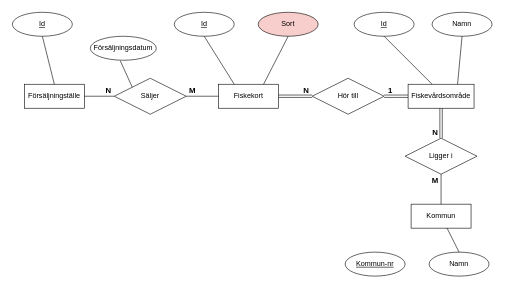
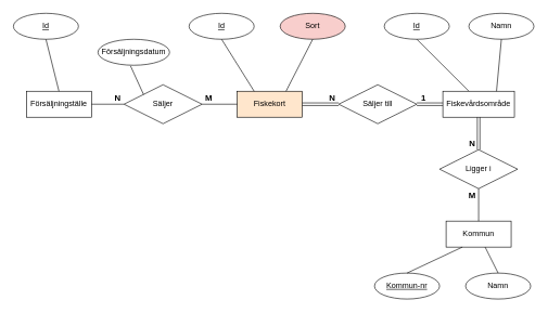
  <mxCell id="0" />
  <mxCell id="1" parent="0" />
  <mxCell id="2" value="Försäljningställe" style="whiteSpace=wrap;html=1;align=center;" vertex="1" parent="1"><mxGeometry x="40" y="140" width="100" height="40" as="geometry" /></mxCell>
  <mxCell id="3" value="Säljer" style="shape=rhombus;perimeter=rhombusPerimeter;whiteSpace=wrap;html=1;align=center;" vertex="1" parent="1"><mxGeometry x="190" y="130" width="120" height="60" as="geometry" /></mxCell>
- <mxCell id="4" value="Fiskekort" style="whiteSpace=wrap;html=1;align=center;" vertex="1" parent="1"><mxGeometry x="364" y="140" width="100" height="40" as="geometry" /></mxCell>
+ <mxCell id="4" value="Fiskekort" style="whiteSpace=wrap;html=1;align=center;fillColor=#ffe6cc;" vertex="1" parent="1"><mxGeometry x="364" y="140" width="100" height="40" as="geometry" /></mxCell>
  <mxCell id="5" value="Fiskevårdsområde" style="whiteSpace=wrap;html=1;align=center;" vertex="1" parent="1"><mxGeometry x="680" y="140" width="110" height="40" as="geometry" /></mxCell>
  <mxCell id="6" value="" style="edgeStyle=orthogonalEdgeStyle;shape=link;rounded=0;orthogonalLoop=1;jettySize=auto;html=1;" edge="1" parent="1" source="8" target="4"><mxGeometry relative="1" as="geometry" /></mxCell>
  <mxCell id="7" value="" style="edgeStyle=orthogonalEdgeStyle;shape=link;rounded=0;orthogonalLoop=1;jettySize=auto;html=1;" edge="1" parent="1" source="8" target="5"><mxGeometry relative="1" as="geometry" /></mxCell>
- <mxCell id="8" value="Hör till" style="shape=rhombus;perimeter=rhombusPerimeter;whiteSpace=wrap;html=1;align=center;" vertex="1" parent="1"><mxGeometry x="520" y="130" width="120" height="60" as="geometry" /></mxCell>
+ <mxCell id="8" value="Säljer till" style="shape=rhombus;perimeter=rhombusPerimeter;whiteSpace=wrap;html=1;align=center;" vertex="1" parent="1"><mxGeometry x="520" y="130" width="120" height="60" as="geometry" /></mxCell>
  <mxCell id="9" value="Kommun" style="whiteSpace=wrap;html=1;align=center;" vertex="1" parent="1"><mxGeometry x="685" y="340" width="100" height="40" as="geometry" /></mxCell>
  <mxCell id="10" value="" style="edgeStyle=orthogonalEdgeStyle;shape=link;rounded=0;orthogonalLoop=1;jettySize=auto;html=1;fontSize=13;" edge="1" parent="1" source="11" target="5"><mxGeometry relative="1" as="geometry" /></mxCell>
  <mxCell id="11" value="Ligger i" style="shape=rhombus;perimeter=rhombusPerimeter;whiteSpace=wrap;html=1;align=center;" vertex="1" parent="1"><mxGeometry x="675" y="230" width="120" height="60" as="geometry" /></mxCell>
  <mxCell id="12" value="Id" style="ellipse;whiteSpace=wrap;html=1;align=center;fontStyle=4;" vertex="1" parent="1"><mxGeometry x="20" y="20" width="100" height="40" as="geometry" /></mxCell>
  <mxCell id="13" value="Försäljningsdatum" style="ellipse;whiteSpace=wrap;html=1;align=center;" vertex="1" parent="1"><mxGeometry x="150" y="60" width="110" height="40" as="geometry" /></mxCell>
  <mxCell id="14" value="Sort" style="ellipse;whiteSpace=wrap;html=1;align=center;fillColor=#f8cecc;" vertex="1" parent="1"><mxGeometry x="430" y="20" width="100" height="40" as="geometry" /></mxCell>
  <mxCell id="15" value="Id" style="ellipse;whiteSpace=wrap;html=1;align=center;fontStyle=4;" vertex="1" parent="1"><mxGeometry x="290" y="20" width="100" height="40" as="geometry" /></mxCell>
  <mxCell id="16" value="Namn" style="ellipse;whiteSpace=wrap;html=1;align=center;" vertex="1" parent="1"><mxGeometry x="715" y="420" width="100" height="40" as="geometry" /></mxCell>
  <mxCell id="17" value="Kommun-nr" style="ellipse;whiteSpace=wrap;html=1;align=center;fontStyle=4;" vertex="1" parent="1"><mxGeometry x="575" y="420" width="100" height="40" as="geometry" /></mxCell>
  <mxCell id="18" value="Id" style="ellipse;whiteSpace=wrap;html=1;align=center;fontStyle=4;" vertex="1" parent="1"><mxGeometry x="590" y="20" width="100" height="40" as="geometry" /></mxCell>
  <mxCell id="19" value="Namn" style="ellipse;whiteSpace=wrap;html=1;align=center;" vertex="1" parent="1"><mxGeometry x="720" y="20" width="100" height="40" as="geometry" /></mxCell>
  <mxCell id="20" value="" style="endArrow=none;html=1;rounded=0;exitX=1;exitY=0.5;exitDx=0;exitDy=0;entryX=0;entryY=0.5;entryDx=0;entryDy=0;" edge="1" parent="1" source="2" target="3"><mxGeometry relative="1" as="geometry"><mxPoint x="320" y="230" as="sourcePoint" /><mxPoint x="480" y="230" as="targetPoint" /></mxGeometry></mxCell>
  <mxCell id="21" value="" style="endArrow=none;html=1;rounded=0;exitX=1;exitY=0.5;exitDx=0;exitDy=0;entryX=0;entryY=0.5;entryDx=0;entryDy=0;" edge="1" parent="1" source="3" target="4"><mxGeometry relative="1" as="geometry"><mxPoint x="320" y="230" as="sourcePoint" /><mxPoint x="480" y="230" as="targetPoint" /></mxGeometry></mxCell>
  <mxCell id="22" value="" style="endArrow=none;html=1;rounded=0;exitX=0.5;exitY=1;exitDx=0;exitDy=0;entryX=0.5;entryY=0;entryDx=0;entryDy=0;" edge="1" parent="1" source="12" target="2"><mxGeometry relative="1" as="geometry"><mxPoint x="320" y="230" as="sourcePoint" /><mxPoint x="90" y="130" as="targetPoint" /></mxGeometry></mxCell>
  <mxCell id="23" value="" style="endArrow=none;html=1;rounded=0;entryX=0;entryY=0;entryDx=0;entryDy=0;" edge="1" parent="1" target="3"><mxGeometry relative="1" as="geometry"><mxPoint x="200" y="101" as="sourcePoint" /><mxPoint x="480" y="230" as="targetPoint" /></mxGeometry></mxCell>
  <mxCell id="24" value="" style="endArrow=none;html=1;rounded=0;exitX=0.5;exitY=1;exitDx=0;exitDy=0;" edge="1" parent="1" source="15"><mxGeometry relative="1" as="geometry"><mxPoint x="290" y="220" as="sourcePoint" /><mxPoint x="390" y="140" as="targetPoint" /></mxGeometry></mxCell>
  <mxCell id="25" value="" style="endArrow=none;html=1;rounded=0;entryX=0.5;entryY=1;entryDx=0;entryDy=0;exitX=0.75;exitY=0;exitDx=0;exitDy=0;" edge="1" parent="1" source="4" target="14"><mxGeometry relative="1" as="geometry"><mxPoint x="290" y="220" as="sourcePoint" /><mxPoint x="450" y="220" as="targetPoint" /></mxGeometry></mxCell>
  <mxCell id="26" value="" style="endArrow=none;html=1;rounded=0;entryX=0.5;entryY=1;entryDx=0;entryDy=0;" edge="1" parent="1" target="18"><mxGeometry relative="1" as="geometry"><mxPoint x="720" y="140" as="sourcePoint" /><mxPoint x="450" y="220" as="targetPoint" /></mxGeometry></mxCell>
+ <mxCell id="27" value="" style="endArrow=none;html=1;rounded=0;entryX=0.25;entryY=1;entryDx=0;entryDy=0;exitX=0.5;exitY=0;exitDx=0;exitDy=0;" edge="1" parent="1" source="17" target="9"><mxGeometry relative="1" as="geometry"><mxPoint x="290" y="220" as="sourcePoint" /><mxPoint x="450" y="220" as="targetPoint" /></mxGeometry></mxCell>
  <mxCell id="28" value="" style="endArrow=none;html=1;rounded=0;entryX=0.5;entryY=0;entryDx=0;entryDy=0;" edge="1" parent="1" source="9" target="16"><mxGeometry relative="1" as="geometry"><mxPoint x="290" y="220" as="sourcePoint" /><mxPoint x="450" y="220" as="targetPoint" /></mxGeometry></mxCell>
  <mxCell id="29" value="" style="endArrow=none;html=1;rounded=0;entryX=0.5;entryY=1;entryDx=0;entryDy=0;exitX=0.75;exitY=0;exitDx=0;exitDy=0;" edge="1" parent="1" source="5" target="19"><mxGeometry relative="1" as="geometry"><mxPoint x="760" y="130" as="sourcePoint" /><mxPoint x="450" y="220" as="targetPoint" /></mxGeometry></mxCell>
  <mxCell id="30" value="&lt;font style=&quot;font-size: 13px;&quot;&gt;&lt;b style=&quot;font-size: 13px;&quot;&gt;N&lt;/b&gt;&lt;/font&gt;" style="text;html=1;resizable=0;autosize=1;align=center;verticalAlign=middle;points=[];fillColor=none;strokeColor=none;rounded=0;fontSize=13;" vertex="1" parent="1"><mxGeometry x="170" y="140" width="20" height="20" as="geometry" /></mxCell>
  <mxCell id="31" value="&lt;font style=&quot;font-size: 13px&quot;&gt;&lt;b style=&quot;font-size: 13px&quot;&gt;M&lt;/b&gt;&lt;/font&gt;" style="text;html=1;resizable=0;autosize=1;align=center;verticalAlign=middle;points=[];fillColor=none;strokeColor=none;rounded=0;fontSize=13;" vertex="1" parent="1"><mxGeometry x="305" y="140" width="30" height="20" as="geometry" /></mxCell>
  <mxCell id="32" value="&lt;font style=&quot;font-size: 13px;&quot;&gt;&lt;b style=&quot;font-size: 13px;&quot;&gt;N&lt;/b&gt;&lt;/font&gt;" style="text;html=1;resizable=0;autosize=1;align=center;verticalAlign=middle;points=[];fillColor=none;strokeColor=none;rounded=0;fontSize=13;" vertex="1" parent="1"><mxGeometry x="500" y="140" width="20" height="20" as="geometry" /></mxCell>
  <mxCell id="33" value="&lt;font style=&quot;font-size: 13px&quot;&gt;&lt;b style=&quot;font-size: 13px&quot;&gt;1&lt;/b&gt;&lt;/font&gt;" style="text;html=1;resizable=0;autosize=1;align=center;verticalAlign=middle;points=[];fillColor=none;strokeColor=none;rounded=0;fontSize=13;" vertex="1" parent="1"><mxGeometry x="640" y="140" width="20" height="20" as="geometry" /></mxCell>
  <mxCell id="34" value="&lt;font style=&quot;font-size: 13px;&quot;&gt;&lt;b style=&quot;font-size: 13px;&quot;&gt;N&lt;/b&gt;&lt;/font&gt;" style="text;html=1;resizable=0;autosize=1;align=center;verticalAlign=middle;points=[];fillColor=none;strokeColor=none;rounded=0;fontSize=13;" vertex="1" parent="1"><mxGeometry x="715" y="210" width="20" height="20" as="geometry" /></mxCell>
  <mxCell id="35" value="&lt;font style=&quot;font-size: 13px&quot;&gt;&lt;b style=&quot;font-size: 13px&quot;&gt;M&lt;/b&gt;&lt;/font&gt;" style="text;html=1;resizable=0;autosize=1;align=center;verticalAlign=middle;points=[];fillColor=none;strokeColor=none;rounded=0;fontSize=13;" vertex="1" parent="1"><mxGeometry x="710" y="290" width="30" height="20" as="geometry" /></mxCell>
  <mxCell id="36" value="" style="endArrow=none;html=1;rounded=0;fontSize=13;entryX=0.5;entryY=0;entryDx=0;entryDy=0;exitX=0.5;exitY=1;exitDx=0;exitDy=0;" edge="1" parent="1" source="11" target="9"><mxGeometry relative="1" as="geometry"><mxPoint x="390" y="220" as="sourcePoint" /><mxPoint x="550" y="220" as="targetPoint" /></mxGeometry></mxCell>
